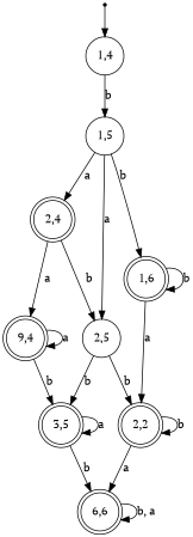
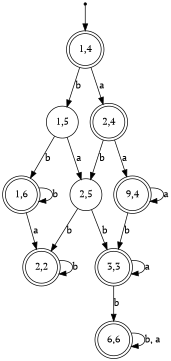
  digraph {
    fontname="PT Serif"
    rankdir=TB
    node [fontname="PT Serif" shape=doublecircle]
    edge [fontname="PT Serif"]
    0 [shape=point]
-   "1,4" [shape=circle]
+   "1,4"
    "1,5" [shape=circle]
    "2,4"
    "1,6"
    "2,5" [shape=circle]
    n7 [label="9,4"]
    n8 [label="2,2"]
-   "3,5"
+   "3,5" [label="3,3"]
    n10 [label="6,6"]
    0 -> "1,4"
    "1,4" -> "1,5" [label=b]
-   "1,5" -> "2,4" [label=a]
+   "1,4" -> "2,4" [label=a]
    "1,5" -> "1,6" [label=b]
    "1,5" -> "2,5" [label=a]
    "2,4" -> "2,5" [label=b]
    "2,4" -> n7 [label=a]
    "1,6" -> "1,6" [label=b]
    "1,6" -> n8 [label=a]
    "2,5" -> n8 [label=b]
    "2,5" -> "3,5" [label=b]
    n7 -> n7 [label=a]
    n7 -> "3,5" [label=b]
    n8 -> n8 [label=b]
-   n8 -> n10 [label=a]
    "3,5" -> "3,5" [label=a]
    "3,5" -> n10 [label=b]
    n10 -> n10 [label="b, a"]
  }
